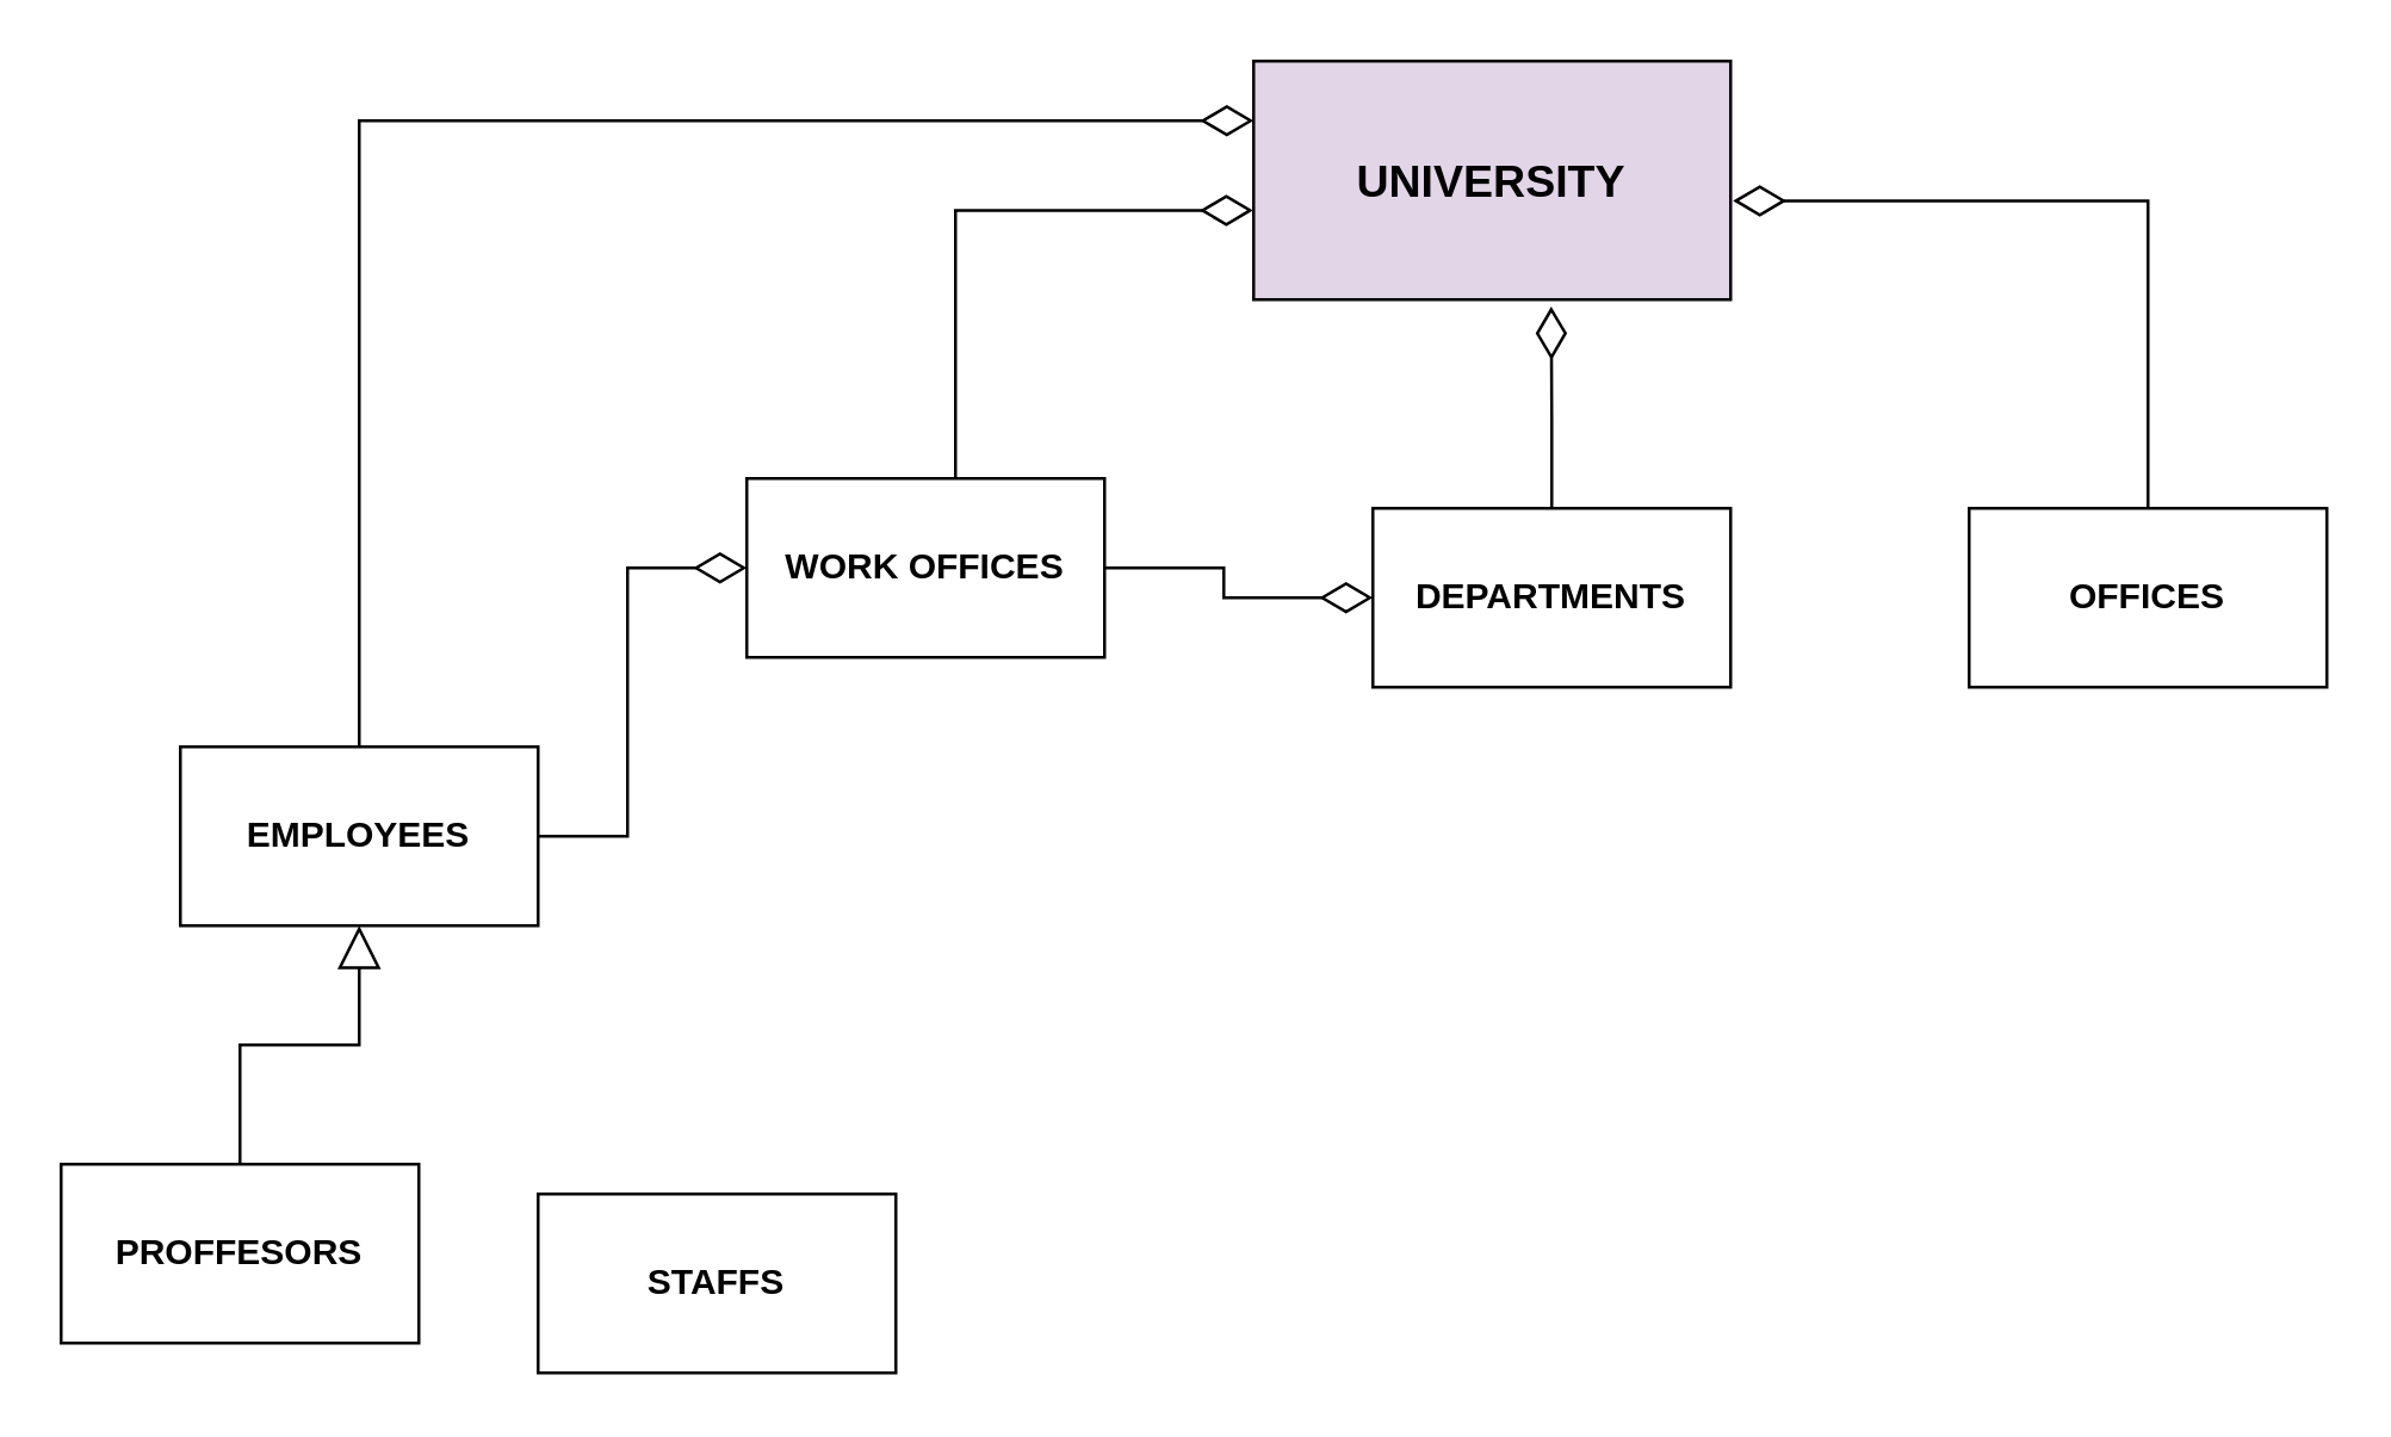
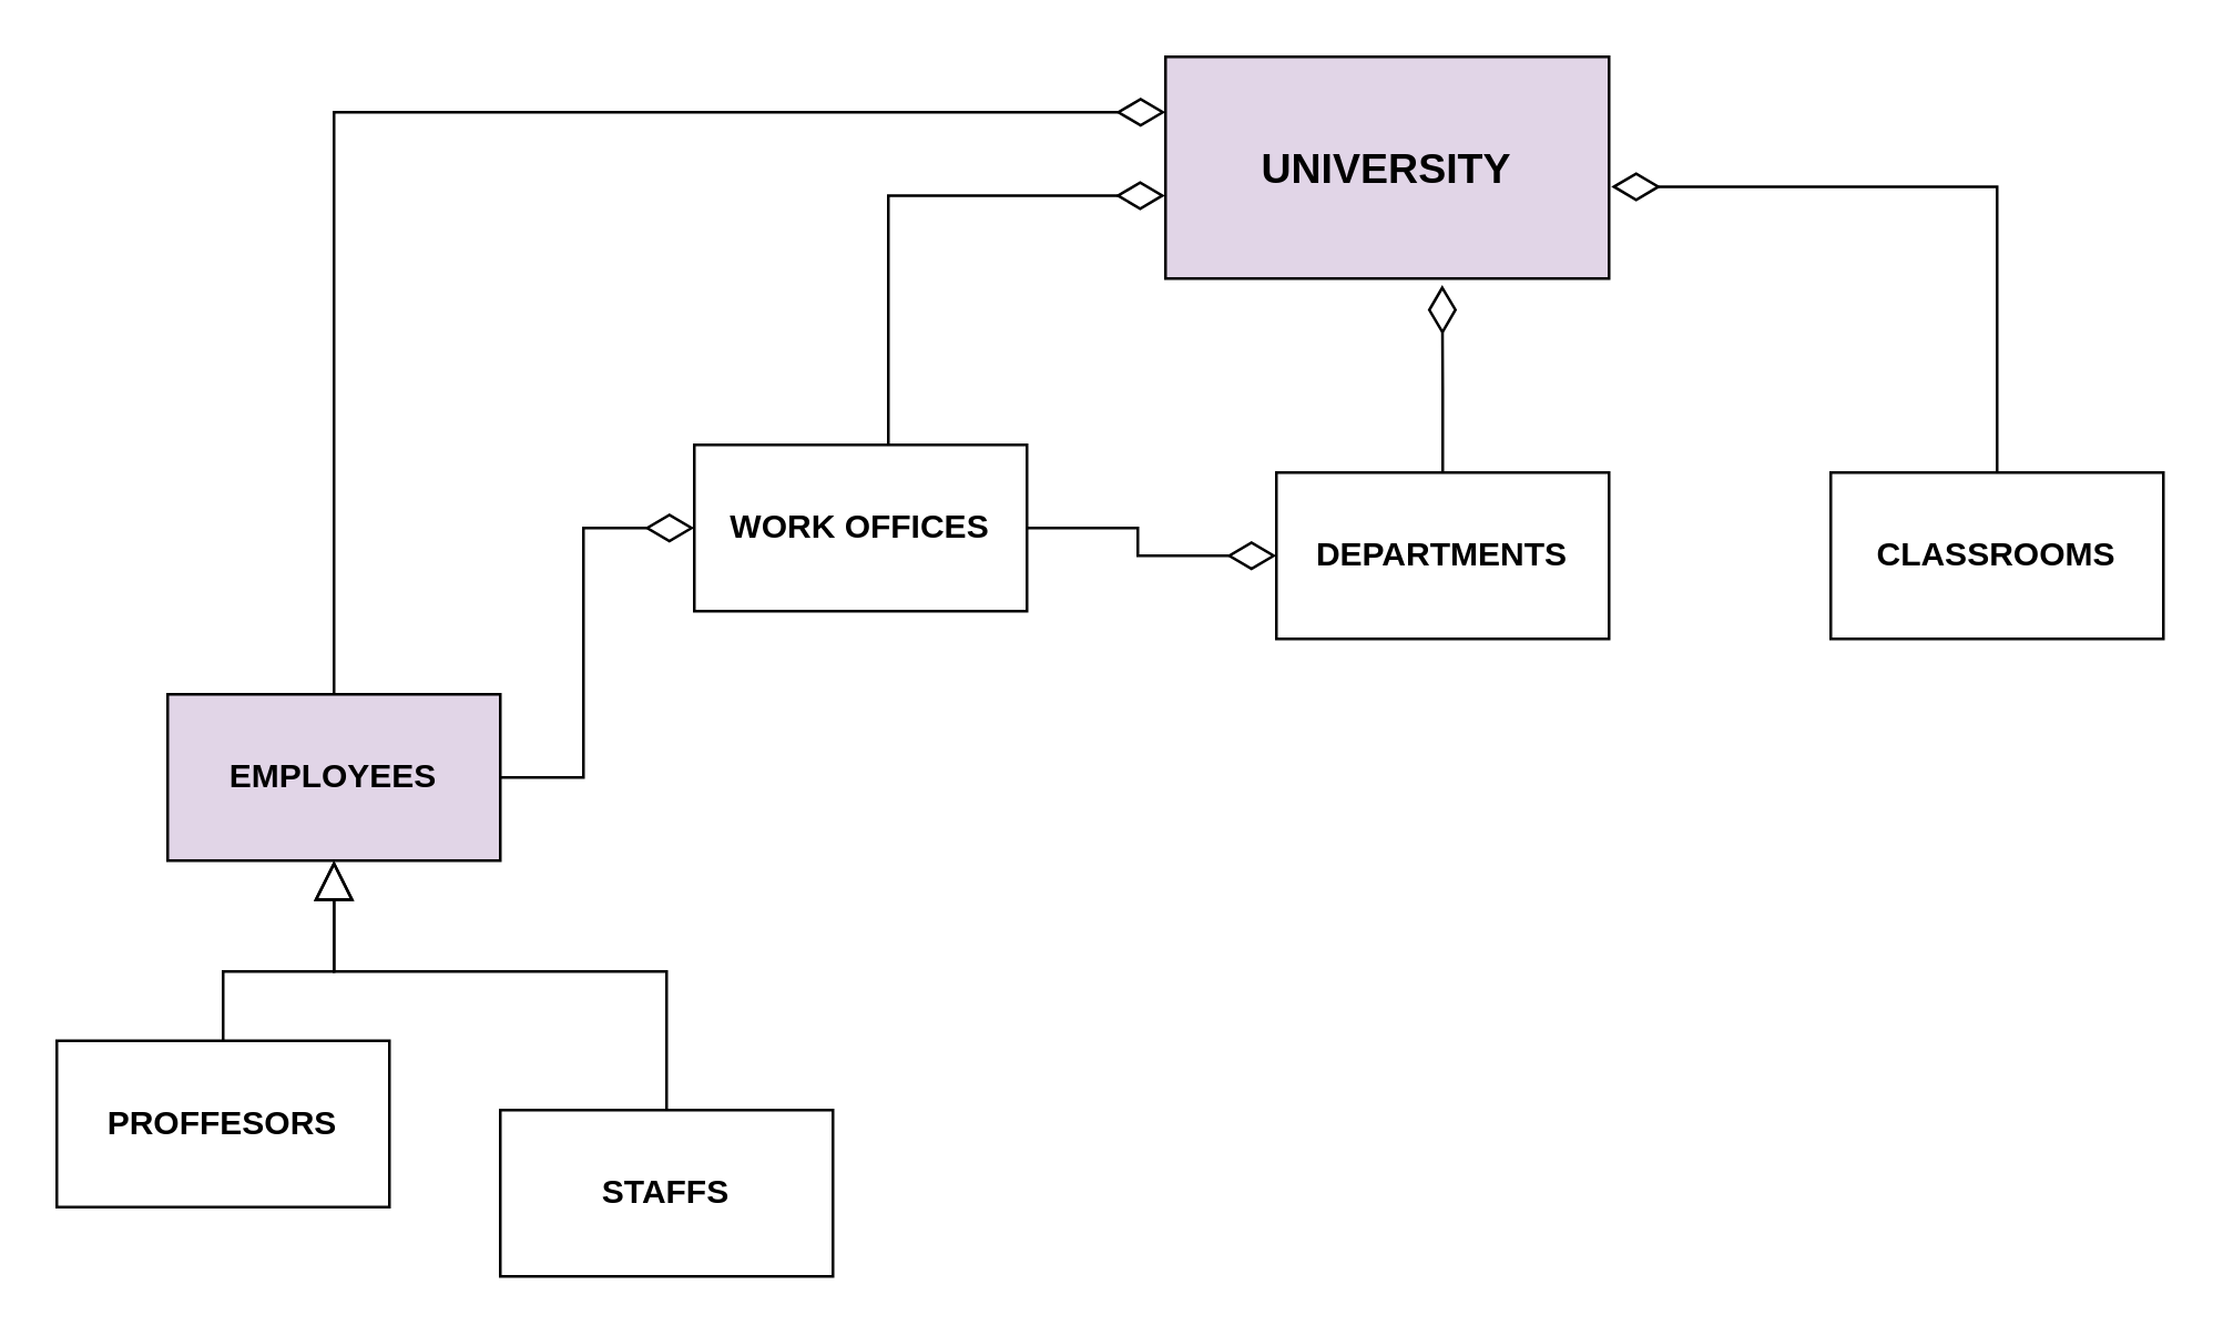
  <mxCell id="0" />
  <mxCell id="1" parent="0" />
  <mxCell id="2" value="&lt;b&gt;&lt;font style=&quot;font-size: 15px&quot;&gt;UNIVERSITY&lt;/font&gt;&lt;/b&gt;" style="rounded=0;whiteSpace=wrap;html=1;fillColor=#e1d5e7;" vertex="1" parent="1"><mxGeometry x="420" y="20" width="160" height="80" as="geometry" /></mxCell>
  <mxCell id="3" style="edgeStyle=orthogonalEdgeStyle;rounded=0;orthogonalLoop=1;jettySize=auto;html=1;exitX=0.5;exitY=0;exitDx=0;exitDy=0;entryX=1.005;entryY=0.586;entryDx=0;entryDy=0;entryPerimeter=0;endArrow=diamondThin;endFill=0;endSize=15;startSize=15;" edge="1" parent="1" source="4" target="2"><mxGeometry relative="1" as="geometry" /></mxCell>
- <mxCell id="4" value="&lt;b&gt;OFFICES&lt;/b&gt;" style="rounded=0;whiteSpace=wrap;html=1;" vertex="1" parent="1"><mxGeometry x="660" y="170" width="120" height="60" as="geometry" /></mxCell>
+ <mxCell id="4" value="&lt;b&gt;CLASSROOMS&lt;/b&gt;" style="rounded=0;whiteSpace=wrap;html=1;" vertex="1" parent="1"><mxGeometry x="660" y="170" width="120" height="60" as="geometry" /></mxCell>
  <mxCell id="5" style="edgeStyle=orthogonalEdgeStyle;rounded=0;orthogonalLoop=1;jettySize=auto;html=1;entryX=0.624;entryY=1.029;entryDx=0;entryDy=0;entryPerimeter=0;endArrow=diamondThin;endFill=0;endSize=15;startSize=15;" edge="1" parent="1" source="6" target="2"><mxGeometry relative="1" as="geometry" /></mxCell>
  <mxCell id="6" value="&lt;b&gt;DEPARTMENTS&lt;/b&gt;" style="rounded=0;whiteSpace=wrap;html=1;" vertex="1" parent="1"><mxGeometry x="460" y="170" width="120" height="60" as="geometry" /></mxCell>
  <mxCell id="7" style="edgeStyle=orthogonalEdgeStyle;rounded=0;orthogonalLoop=1;jettySize=auto;html=1;endArrow=diamondThin;endFill=0;startSize=15;endSize=15;entryX=-0.001;entryY=0.626;entryDx=0;entryDy=0;entryPerimeter=0;" edge="1" parent="1" source="9" target="2"><mxGeometry relative="1" as="geometry"><mxPoint x="320" y="50" as="targetPoint" /><Array as="points"><mxPoint x="320" y="70" /></Array></mxGeometry></mxCell>
  <mxCell id="8" style="edgeStyle=orthogonalEdgeStyle;rounded=0;orthogonalLoop=1;jettySize=auto;html=1;endArrow=diamondThin;endFill=0;startSize=15;endSize=15;" edge="1" parent="1" source="9" target="6"><mxGeometry relative="1" as="geometry" /></mxCell>
  <mxCell id="9" value="&lt;b&gt;WORK OFFICES&lt;/b&gt;" style="rounded=0;whiteSpace=wrap;html=1;" vertex="1" parent="1"><mxGeometry x="250" y="160" width="120" height="60" as="geometry" /></mxCell>
  <mxCell id="10" style="edgeStyle=orthogonalEdgeStyle;rounded=0;orthogonalLoop=1;jettySize=auto;html=1;entryX=0;entryY=0.25;entryDx=0;entryDy=0;endArrow=diamondThin;endFill=0;startSize=15;endSize=15;" edge="1" parent="1" source="12" target="2"><mxGeometry relative="1" as="geometry"><Array as="points"><mxPoint x="120" y="40" /></Array></mxGeometry></mxCell>
  <mxCell id="11" style="edgeStyle=orthogonalEdgeStyle;rounded=0;orthogonalLoop=1;jettySize=auto;html=1;entryX=0;entryY=0.5;entryDx=0;entryDy=0;endArrow=diamondThin;endFill=0;startSize=15;endSize=15;" edge="1" parent="1" source="12" target="9"><mxGeometry relative="1" as="geometry" /></mxCell>
- <mxCell id="12" value="&lt;b&gt;EMPLOYEES&lt;/b&gt;" style="rounded=0;whiteSpace=wrap;html=1;" vertex="1" parent="1"><mxGeometry x="60" y="250" width="120" height="60" as="geometry" /></mxCell>
+ <mxCell id="12" value="&lt;b&gt;EMPLOYEES&lt;/b&gt;" style="rounded=0;whiteSpace=wrap;html=1;fillColor=#e1d5e7;" vertex="1" parent="1"><mxGeometry x="60" y="250" width="120" height="60" as="geometry" /></mxCell>
+ <mxCell id="13" style="edgeStyle=orthogonalEdgeStyle;rounded=0;orthogonalLoop=1;jettySize=auto;html=1;endArrow=block;endFill=0;startSize=15;endSize=12;entryX=0.5;entryY=1;entryDx=0;entryDy=0;" edge="1" parent="1" source="14" target="12"><mxGeometry relative="1" as="geometry"><mxPoint x="150" y="310" as="targetPoint" /><Array as="points"><mxPoint x="240" y="350" /><mxPoint x="120" y="350" /></Array></mxGeometry></mxCell>
  <mxCell id="14" value="&lt;font style=&quot;font-size: 12px&quot;&gt;&lt;b&gt;STAFFS&lt;/b&gt;&lt;/font&gt;" style="rounded=0;whiteSpace=wrap;html=1;" vertex="1" parent="1"><mxGeometry x="180" y="400" width="120" height="60" as="geometry" /></mxCell>
  <mxCell id="15" style="edgeStyle=orthogonalEdgeStyle;rounded=0;orthogonalLoop=1;jettySize=auto;html=1;endArrow=block;endFill=0;startSize=15;endSize=12;" edge="1" parent="1" source="16"><mxGeometry relative="1" as="geometry"><mxPoint x="120" y="310" as="targetPoint" /><Array as="points"><mxPoint x="80" y="350" /><mxPoint x="120" y="350" /></Array></mxGeometry></mxCell>
- <mxCell id="16" value="&lt;b&gt;PROFFESORS&lt;/b&gt;" style="rounded=0;whiteSpace=wrap;html=1;" vertex="1" parent="1"><mxGeometry x="20" y="390" width="120" height="60" as="geometry" /></mxCell>
+ <mxCell id="16" value="&lt;b&gt;PROFFESORS&lt;/b&gt;" style="rounded=0;whiteSpace=wrap;html=1;" vertex="1" parent="1"><mxGeometry x="20" y="375" width="120" height="60" as="geometry" /></mxCell>
